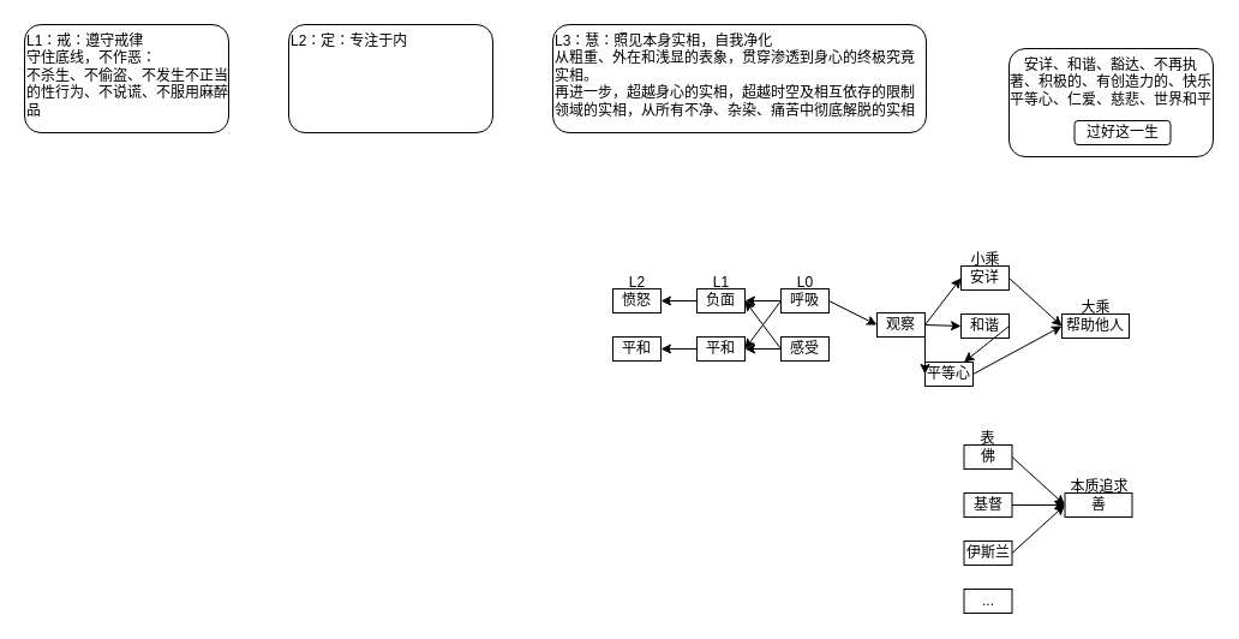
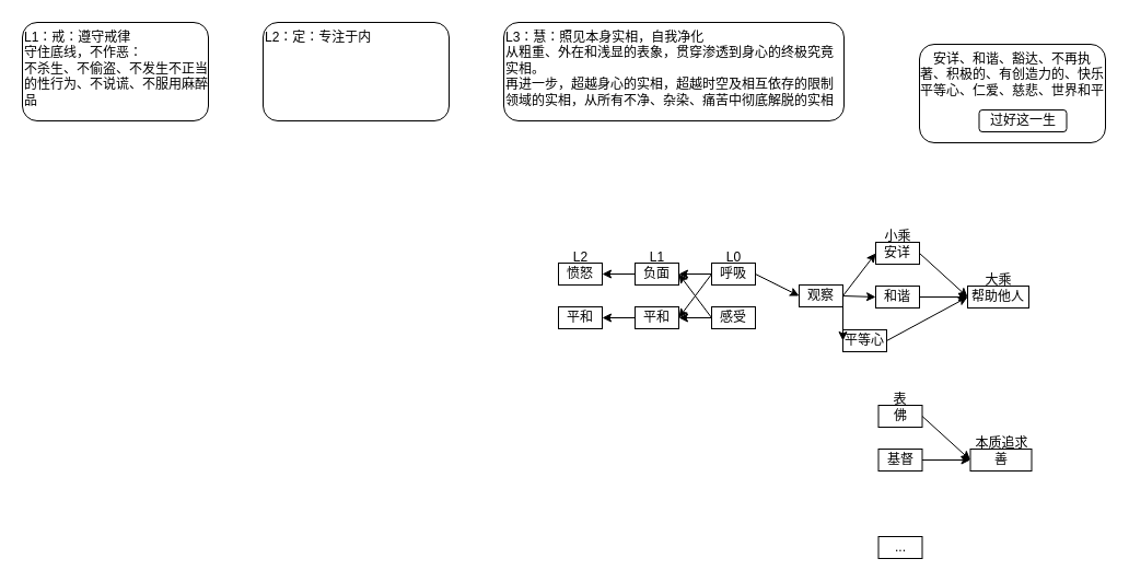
  <mxCell id="0" />
  <mxCell id="1" parent="0" />
  <mxCell id="2" value="&lt;div&gt;愤怒&lt;/div&gt;" style="rounded=0;whiteSpace=wrap;html=1;" vertex="1" parent="1"><mxGeometry x="510" y="240" width="40" height="20" as="geometry" /></mxCell>
  <mxCell id="3" value="&lt;div&gt;平和&lt;/div&gt;" style="rounded=0;whiteSpace=wrap;html=1;" vertex="1" parent="1"><mxGeometry x="510" y="280" width="40" height="20" as="geometry" /></mxCell>
  <mxCell id="4" value="&lt;div&gt;负面&lt;/div&gt;" style="rounded=0;whiteSpace=wrap;html=1;" vertex="1" parent="1"><mxGeometry x="580" y="240" width="40" height="20" as="geometry" /></mxCell>
  <mxCell id="5" value="&lt;div&gt;平和&lt;/div&gt;" style="rounded=0;whiteSpace=wrap;html=1;" vertex="1" parent="1"><mxGeometry x="580" y="280" width="40" height="20" as="geometry" /></mxCell>
  <mxCell id="6" style="edgeStyle=orthogonalEdgeStyle;rounded=0;orthogonalLoop=1;jettySize=auto;html=1;entryX=1;entryY=0.5;entryDx=0;entryDy=0;" edge="1" parent="1" source="7" target="4"><mxGeometry relative="1" as="geometry" /></mxCell>
  <mxCell id="7" value="&lt;div&gt;呼吸&lt;/div&gt;" style="rounded=0;whiteSpace=wrap;html=1;" vertex="1" parent="1"><mxGeometry x="650" y="240" width="40" height="20" as="geometry" /></mxCell>
  <mxCell id="8" style="edgeStyle=orthogonalEdgeStyle;rounded=0;orthogonalLoop=1;jettySize=auto;html=1;entryX=1;entryY=0.5;entryDx=0;entryDy=0;" edge="1" parent="1" source="9" target="5"><mxGeometry relative="1" as="geometry" /></mxCell>
  <mxCell id="9" value="&lt;div&gt;感受&lt;/div&gt;" style="rounded=0;whiteSpace=wrap;html=1;" vertex="1" parent="1"><mxGeometry x="650" y="280" width="40" height="20" as="geometry" /></mxCell>
  <mxCell id="10" value="" style="endArrow=classic;html=1;rounded=0;exitX=0;exitY=0.5;exitDx=0;exitDy=0;" edge="1" parent="1" source="9"><mxGeometry width="50" height="50" relative="1" as="geometry"><mxPoint x="460" y="400" as="sourcePoint" /><mxPoint x="620" y="250" as="targetPoint" /></mxGeometry></mxCell>
  <mxCell id="11" value="" style="endArrow=classic;html=1;rounded=0;exitX=0;exitY=0.5;exitDx=0;exitDy=0;" edge="1" parent="1" source="7"><mxGeometry width="50" height="50" relative="1" as="geometry"><mxPoint x="660" y="300" as="sourcePoint" /><mxPoint x="620" y="290" as="targetPoint" /></mxGeometry></mxCell>
  <mxCell id="12" value="" style="endArrow=classic;html=1;rounded=0;exitX=0;exitY=0.5;exitDx=0;exitDy=0;" edge="1" parent="1" source="4"><mxGeometry width="50" height="50" relative="1" as="geometry"><mxPoint x="660" y="260" as="sourcePoint" /><mxPoint x="550" y="250" as="targetPoint" /></mxGeometry></mxCell>
  <mxCell id="13" value="" style="endArrow=classic;html=1;rounded=0;exitX=0;exitY=0.5;exitDx=0;exitDy=0;entryX=1;entryY=0.5;entryDx=0;entryDy=0;" edge="1" parent="1" source="5" target="3"><mxGeometry width="50" height="50" relative="1" as="geometry"><mxPoint x="590" y="260" as="sourcePoint" /><mxPoint x="560" y="260" as="targetPoint" /></mxGeometry></mxCell>
  <mxCell id="14" value="L0" style="text;html=1;align=center;verticalAlign=middle;whiteSpace=wrap;rounded=0;" vertex="1" parent="1"><mxGeometry x="652.5" y="230" width="35" height="10" as="geometry" /></mxCell>
  <mxCell id="15" value="L1" style="text;html=1;align=center;verticalAlign=middle;whiteSpace=wrap;rounded=0;" vertex="1" parent="1"><mxGeometry x="582.5" y="230" width="35" height="10" as="geometry" /></mxCell>
  <mxCell id="16" value="L2" style="text;html=1;align=center;verticalAlign=middle;whiteSpace=wrap;rounded=0;" vertex="1" parent="1"><mxGeometry x="512.5" y="230" width="35" height="10" as="geometry" /></mxCell>
  <mxCell id="17" value="&lt;div&gt;观察&lt;/div&gt;" style="rounded=0;whiteSpace=wrap;html=1;" vertex="1" parent="1"><mxGeometry x="730" y="260" width="40" height="20" as="geometry" /></mxCell>
  <mxCell id="18" value="" style="endArrow=classic;html=1;rounded=0;exitX=1;exitY=0.5;exitDx=0;exitDy=0;entryX=0;entryY=0.5;entryDx=0;entryDy=0;" edge="1" parent="1" source="7" target="17"><mxGeometry width="50" height="50" relative="1" as="geometry"><mxPoint x="730" y="300" as="sourcePoint" /><mxPoint x="700" y="340" as="targetPoint" /></mxGeometry></mxCell>
  <mxCell id="19" value="安详" style="rounded=0;whiteSpace=wrap;html=1;" vertex="1" parent="1"><mxGeometry x="800" y="221" width="40" height="20" as="geometry" /></mxCell>
  <mxCell id="20" value="&lt;div&gt;和谐&lt;/div&gt;" style="rounded=0;whiteSpace=wrap;html=1;" vertex="1" parent="1"><mxGeometry x="800" y="261" width="40" height="20" as="geometry" /></mxCell>
  <mxCell id="21" value="小乘" style="text;html=1;align=center;verticalAlign=middle;whiteSpace=wrap;rounded=0;" vertex="1" parent="1"><mxGeometry x="802.5" y="211" width="35" height="10" as="geometry" /></mxCell>
  <mxCell id="22" value="&lt;div&gt;平等心&lt;/div&gt;" style="rounded=0;whiteSpace=wrap;html=1;" vertex="1" parent="1"><mxGeometry x="770" y="301" width="40" height="20" as="geometry" /></mxCell>
  <mxCell id="23" value="&lt;div&gt;帮助他人&lt;/div&gt;" style="rounded=0;whiteSpace=wrap;html=1;" vertex="1" parent="1"><mxGeometry x="884" y="261" width="56" height="20" as="geometry" /></mxCell>
  <mxCell id="24" value="大乘" style="text;html=1;align=center;verticalAlign=middle;whiteSpace=wrap;rounded=0;" vertex="1" parent="1"><mxGeometry x="894.5" y="251" width="35" height="10" as="geometry" /></mxCell>
  <mxCell id="25" value="" style="endArrow=classic;html=1;rounded=0;exitX=1;exitY=0.5;exitDx=0;exitDy=0;entryX=0;entryY=0.5;entryDx=0;entryDy=0;" edge="1" parent="1" source="17" target="19"><mxGeometry width="50" height="50" relative="1" as="geometry"><mxPoint x="700" y="260" as="sourcePoint" /><mxPoint x="740" y="280" as="targetPoint" /></mxGeometry></mxCell>
  <mxCell id="26" value="" style="endArrow=classic;html=1;rounded=0;exitX=1;exitY=0.5;exitDx=0;exitDy=0;entryX=0;entryY=0.5;entryDx=0;entryDy=0;" edge="1" parent="1" source="17" target="20"><mxGeometry width="50" height="50" relative="1" as="geometry"><mxPoint x="780" y="280" as="sourcePoint" /><mxPoint x="810" y="260" as="targetPoint" /></mxGeometry></mxCell>
  <mxCell id="27" value="" style="endArrow=classic;html=1;rounded=0;exitX=1;exitY=0.5;exitDx=0;exitDy=0;entryX=0;entryY=0.5;entryDx=0;entryDy=0;" edge="1" parent="1" source="17" target="22"><mxGeometry width="50" height="50" relative="1" as="geometry"><mxPoint x="780" y="280" as="sourcePoint" /><mxPoint x="810" y="300" as="targetPoint" /></mxGeometry></mxCell>
  <mxCell id="28" value="" style="endArrow=classic;html=1;rounded=0;exitX=1;exitY=0.5;exitDx=0;exitDy=0;entryX=0;entryY=0.5;entryDx=0;entryDy=0;" edge="1" parent="1" source="22" target="23"><mxGeometry width="50" height="50" relative="1" as="geometry"><mxPoint x="780" y="261" as="sourcePoint" /><mxPoint x="810" y="321" as="targetPoint" /></mxGeometry></mxCell>
- <mxCell id="29" value="" style="endArrow=classic;html=1;rounded=0;exitX=1;exitY=0.5;exitDx=0;exitDy=0;" edge="1" parent="1" source="20" target="22"><mxGeometry width="50" height="50" relative="1" as="geometry"><mxPoint x="850" y="321" as="sourcePoint" /><mxPoint x="894" y="281" as="targetPoint" /></mxGeometry></mxCell>
+ <mxCell id="29" value="" style="endArrow=classic;html=1;rounded=0;exitX=1;exitY=0.5;exitDx=0;exitDy=0;entryX=0;entryY=0.5;entryDx=0;entryDy=0;" edge="1" parent="1" source="20" target="23"><mxGeometry width="50" height="50" relative="1" as="geometry"><mxPoint x="850" y="321" as="sourcePoint" /><mxPoint x="894" y="281" as="targetPoint" /></mxGeometry></mxCell>
  <mxCell id="30" value="" style="endArrow=classic;html=1;rounded=0;exitX=1;exitY=0.5;exitDx=0;exitDy=0;entryX=0;entryY=0.5;entryDx=0;entryDy=0;" edge="1" parent="1" source="19" target="23"><mxGeometry width="50" height="50" relative="1" as="geometry"><mxPoint x="850" y="281" as="sourcePoint" /><mxPoint x="894" y="281" as="targetPoint" /></mxGeometry></mxCell>
  <mxCell id="31" value="安详、和谐、&lt;span style=&quot;background-color: initial;&quot;&gt;豁达、不再执著、积极的、有创造力的、快乐&lt;/span&gt;&lt;div&gt;平等心、仁爱、慈悲、世界和平&lt;span style=&quot;background-color: initial;&quot;&gt;&lt;br&gt;&lt;/span&gt;&lt;/div&gt;" style="rounded=1;whiteSpace=wrap;html=1;verticalAlign=top;" vertex="1" parent="1"><mxGeometry x="840" y="40" width="170" height="90" as="geometry" /></mxCell>
  <mxCell id="32" value="过好这一生" style="rounded=1;whiteSpace=wrap;html=1;" vertex="1" parent="1"><mxGeometry x="894.5" y="100" width="80" height="20" as="geometry" /></mxCell>
  <mxCell id="33" value="L1：戒：遵守戒律&lt;div&gt;守住底线，不作恶：&lt;/div&gt;&lt;div&gt;不杀生、不偷盗、不发生不正当的性行为、不说谎、不服用麻醉品&lt;/div&gt;&lt;div&gt;&lt;br&gt;&lt;div&gt;&lt;br&gt;&lt;/div&gt;&lt;/div&gt;" style="rounded=1;whiteSpace=wrap;html=1;verticalAlign=top;align=left;" vertex="1" parent="1"><mxGeometry x="20" y="20" width="170" height="90" as="geometry" /></mxCell>
  <mxCell id="34" value="L2：定：专注于内&lt;div&gt;&lt;div&gt;&lt;br&gt;&lt;/div&gt;&lt;/div&gt;" style="rounded=1;whiteSpace=wrap;html=1;verticalAlign=top;align=left;" vertex="1" parent="1"><mxGeometry x="240" y="20" width="170" height="90" as="geometry" /></mxCell>
  <mxCell id="35" value="L3：慧：照见本身实相，自我净化&lt;span style=&quot;white-space: pre;&quot;&gt;&#09;&lt;/span&gt;&lt;div&gt;从粗重、外在和浅显的表象，贯穿渗透到身心的终极究竟实相。&lt;/div&gt;&lt;div&gt;再进一步，超越身心的实相，超越时空及相互依存的限制领域的实相，从所有不净、杂染、痛苦中彻底解脱的实相&lt;br&gt;&lt;div&gt;&lt;br&gt;&lt;div&gt;&lt;div&gt;&lt;br&gt;&lt;/div&gt;&lt;/div&gt;&lt;/div&gt;&lt;/div&gt;" style="rounded=1;whiteSpace=wrap;html=1;verticalAlign=top;align=left;" vertex="1" parent="1"><mxGeometry x="460" y="20" width="311" height="90" as="geometry" /></mxCell>
  <mxCell id="36" value="佛" style="rounded=0;whiteSpace=wrap;html=1;" vertex="1" parent="1"><mxGeometry x="802.5" y="370" width="40" height="20" as="geometry" /></mxCell>
  <mxCell id="37" value="&lt;div&gt;基督&lt;/div&gt;" style="rounded=0;whiteSpace=wrap;html=1;" vertex="1" parent="1"><mxGeometry x="802.5" y="410" width="40" height="20" as="geometry" /></mxCell>
  <mxCell id="38" value="表" style="text;html=1;align=center;verticalAlign=middle;whiteSpace=wrap;rounded=0;" vertex="1" parent="1"><mxGeometry x="805" y="360" width="35" height="10" as="geometry" /></mxCell>
- <mxCell id="39" value="&lt;div&gt;伊斯兰&lt;/div&gt;" style="rounded=0;whiteSpace=wrap;html=1;" vertex="1" parent="1"><mxGeometry x="802.5" y="450" width="40" height="20" as="geometry" /></mxCell>
  <mxCell id="40" value="善" style="rounded=0;whiteSpace=wrap;html=1;" vertex="1" parent="1"><mxGeometry x="886.5" y="410" width="56" height="20" as="geometry" /></mxCell>
  <mxCell id="41" value="本质追求" style="text;html=1;align=center;verticalAlign=middle;whiteSpace=wrap;rounded=0;" vertex="1" parent="1"><mxGeometry x="886.5" y="400" width="57" height="10" as="geometry" /></mxCell>
- <mxCell id="42" value="" style="endArrow=classic;html=1;rounded=0;exitX=1;exitY=0.5;exitDx=0;exitDy=0;entryX=0;entryY=0.5;entryDx=0;entryDy=0;" edge="1" parent="1" source="39" target="40"><mxGeometry width="50" height="50" relative="1" as="geometry"><mxPoint x="782.5" y="410" as="sourcePoint" /><mxPoint x="812.5" y="470" as="targetPoint" /></mxGeometry></mxCell>
  <mxCell id="43" value="" style="endArrow=classic;html=1;rounded=0;exitX=1;exitY=0.5;exitDx=0;exitDy=0;entryX=0;entryY=0.5;entryDx=0;entryDy=0;" edge="1" parent="1" source="37" target="40"><mxGeometry width="50" height="50" relative="1" as="geometry"><mxPoint x="852.5" y="470" as="sourcePoint" /><mxPoint x="896.5" y="430" as="targetPoint" /></mxGeometry></mxCell>
  <mxCell id="44" value="" style="endArrow=classic;html=1;rounded=0;exitX=1;exitY=0.5;exitDx=0;exitDy=0;entryX=0;entryY=0.5;entryDx=0;entryDy=0;" edge="1" parent="1" source="36" target="40"><mxGeometry width="50" height="50" relative="1" as="geometry"><mxPoint x="852.5" y="430" as="sourcePoint" /><mxPoint x="896.5" y="430" as="targetPoint" /></mxGeometry></mxCell>
  <mxCell id="45" value="&lt;div&gt;...&lt;/div&gt;" style="rounded=0;whiteSpace=wrap;html=1;" vertex="1" parent="1"><mxGeometry x="802.5" y="490" width="40" height="20" as="geometry" /></mxCell>
